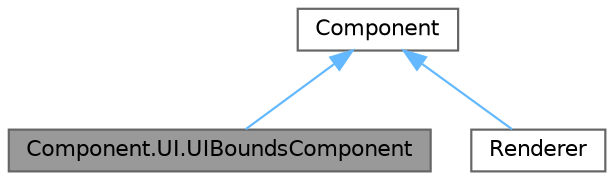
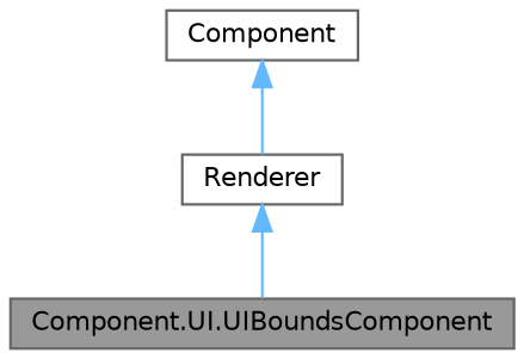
  digraph {
    node [color=gray40 fillcolor=white fontname=Helvetica fontsize=10 shape=box style=filled]
    edge [color=steelblue1 dir=back fontname=Helvetica fontsize=10 labelfontname=Helvetica labelfontsize=10 style=solid]
    n1 [fillcolor=grey60 fontcolor=black height=0.2 label="Component.UI.UIBoundsComponent" width=0.4]
    n2 [height=0.2 label=Renderer width=0.4]
    n3 [height=0.2 label=Component width=0.4]
-   n3 -> n1
+   n2 -> n1
    n3 -> n2
  }
